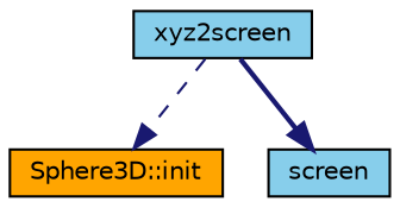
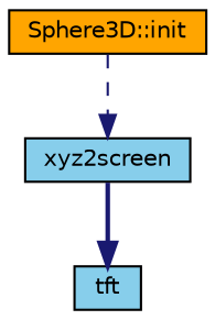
  digraph {
    rankdir=TB
    node [color=black fillcolor=skyblue fontname=Helvetica fontsize=10 shape=record style=filled]
    edge [color=midnightblue fontname=Helvetica fontsize=10 labelfontname=Helvetica labelfontsize=10]
    n1 [fillcolor=orange fontcolor=black height=0.2 label="Sphere3D::init" width=0.4]
    n2 [height=0.2 label=xyz2screen width=0.4]
-   n3 [height=0.2 label=screen width=0.4]
-   n2 -> n1 [style=dashed]
+   n3 [height=0.2 label=tft width=0.4]
+   n1 -> n2 [style=dashed]
    n2 -> n3 [style=bold]
  }
